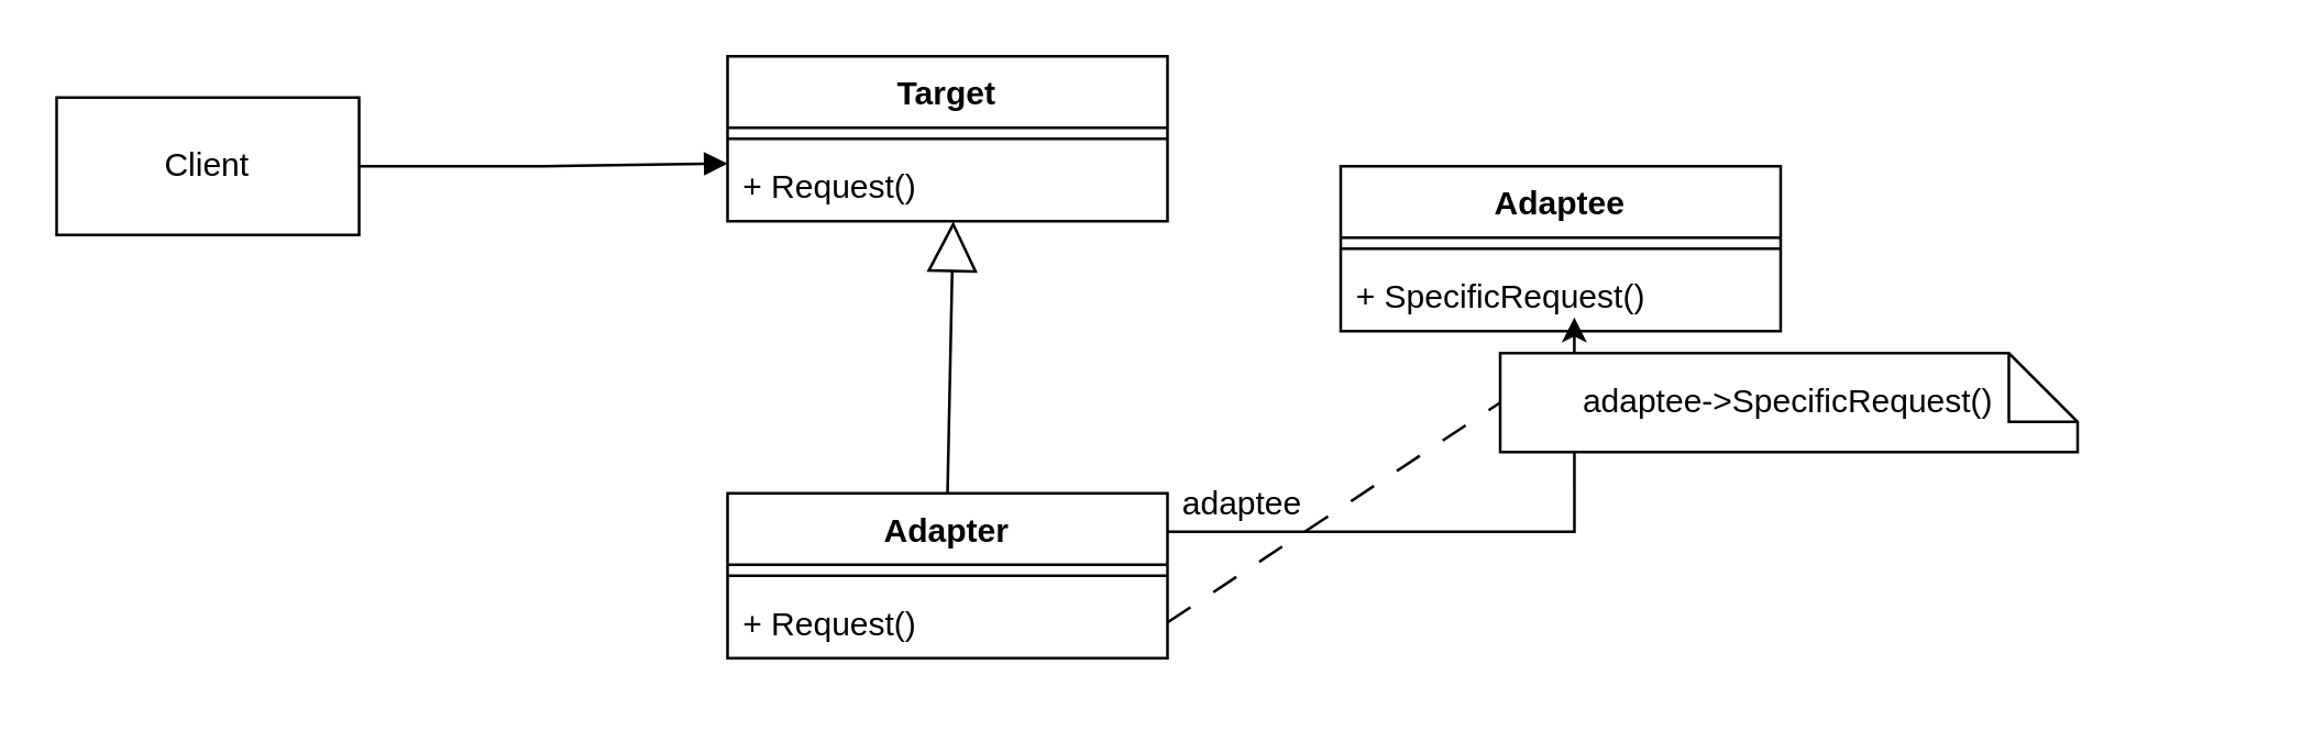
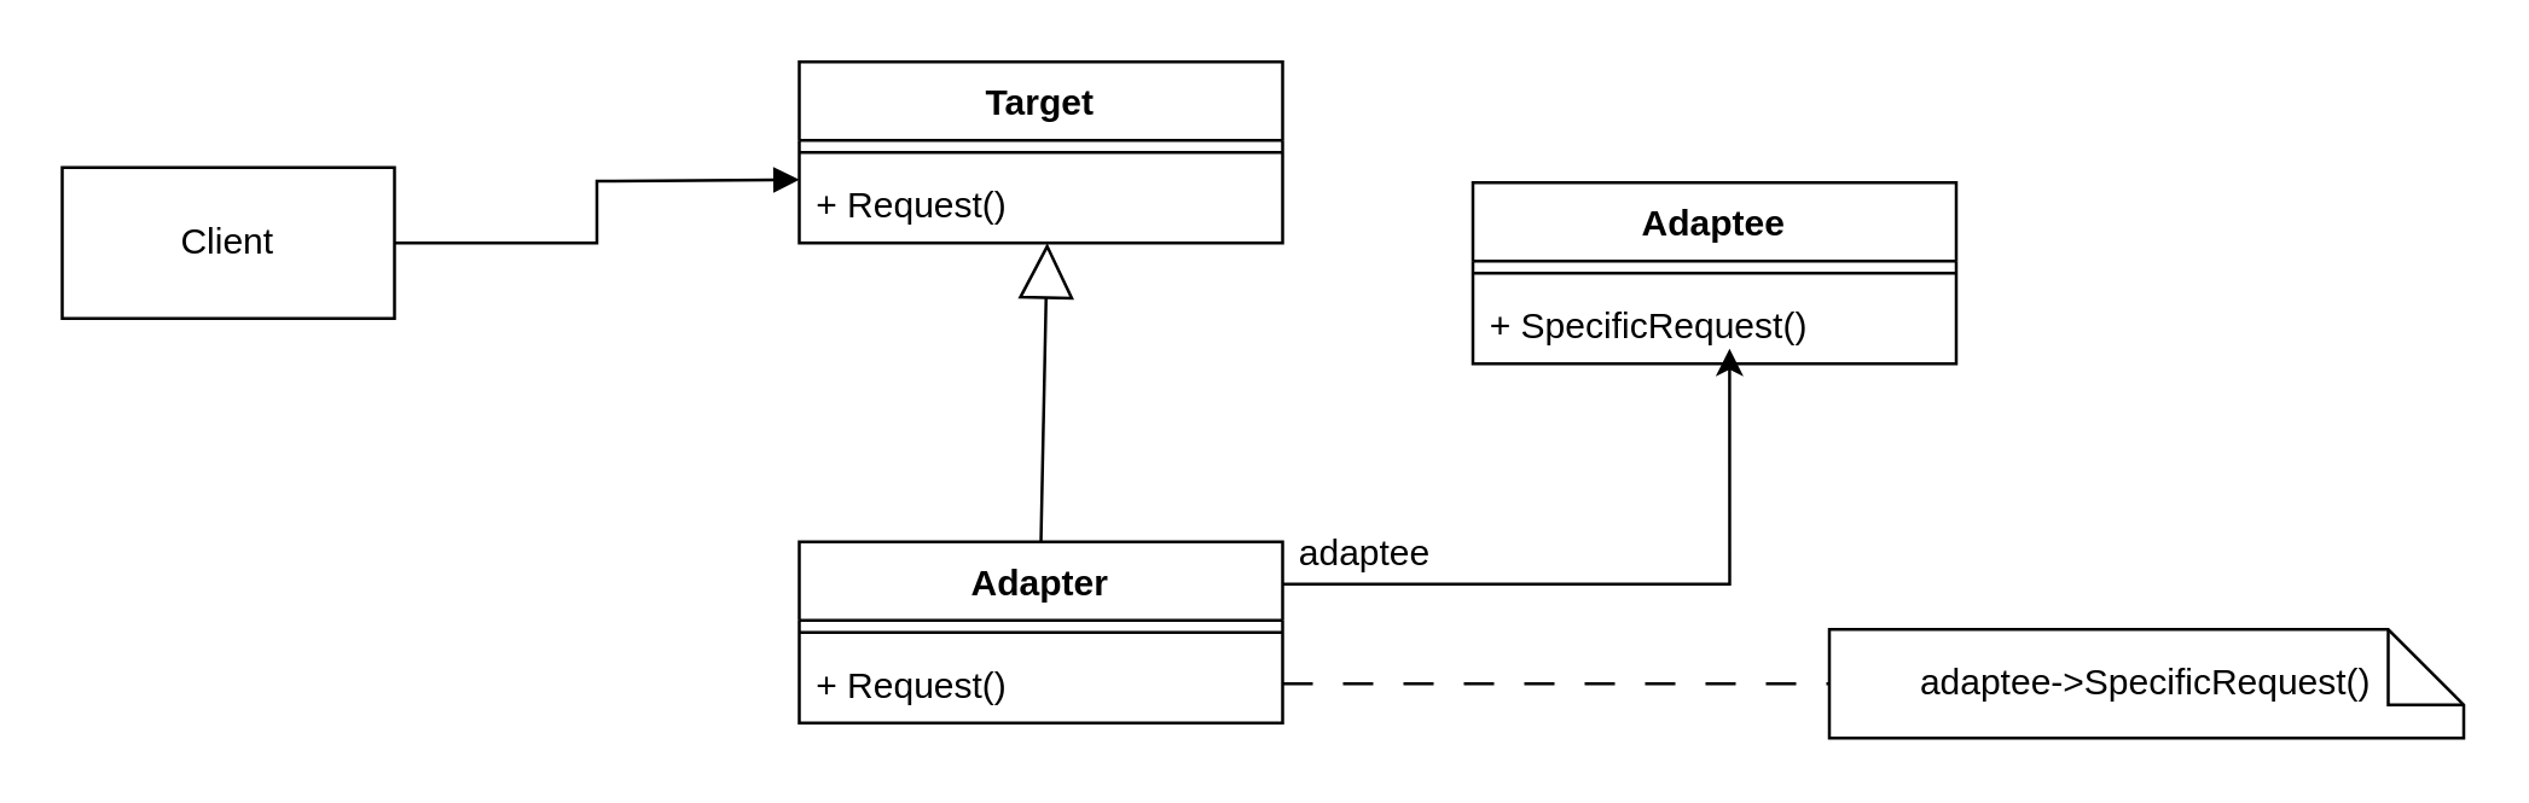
  <mxCell id="0" />
  <mxCell id="1" parent="0" />
  <mxCell id="2" value="Target" style="swimlane;fontStyle=1;align=center;verticalAlign=top;childLayout=stackLayout;horizontal=1;startSize=26;horizontalStack=0;resizeParent=1;resizeParentMax=0;resizeLast=0;collapsible=1;marginBottom=0;whiteSpace=wrap;html=1;" vertex="1" parent="1"><mxGeometry x="264" y="20" width="160" height="60" as="geometry" /></mxCell>
  <mxCell id="3" value="" style="line;strokeWidth=1;fillColor=none;align=left;verticalAlign=middle;spacingTop=-1;spacingLeft=3;spacingRight=3;rotatable=0;labelPosition=right;points=[];portConstraint=eastwest;strokeColor=inherit;" vertex="1" parent="2"><mxGeometry y="26" width="160" height="8" as="geometry" /></mxCell>
  <mxCell id="4" value="+ Request()" style="text;strokeColor=none;fillColor=none;align=left;verticalAlign=top;spacingLeft=4;spacingRight=4;overflow=hidden;rotatable=0;points=[[0,0.5],[1,0.5]];portConstraint=eastwest;whiteSpace=wrap;html=1;" vertex="1" parent="2"><mxGeometry y="34" width="160" height="26" as="geometry" /></mxCell>
- <mxCell id="5" value="Client" style="html=1;whiteSpace=wrap;" vertex="1" parent="1"><mxGeometry x="20" y="35" width="110" height="50" as="geometry" /></mxCell>
+ <mxCell id="5" value="Client" style="html=1;whiteSpace=wrap;" vertex="1" parent="1"><mxGeometry x="20" y="55" width="110" height="50" as="geometry" /></mxCell>
  <mxCell id="6" value="" style="endArrow=block;endFill=1;html=1;edgeStyle=orthogonalEdgeStyle;align=left;verticalAlign=top;rounded=0;" edge="1" parent="1" source="5"><mxGeometry x="-1" relative="1" as="geometry"><mxPoint x="44" y="57" as="sourcePoint" /><mxPoint x="264" y="59" as="targetPoint" /></mxGeometry></mxCell>
  <mxCell id="7" value="Adapter" style="swimlane;fontStyle=1;align=center;verticalAlign=top;childLayout=stackLayout;horizontal=1;startSize=26;horizontalStack=0;resizeParent=1;resizeParentMax=0;resizeLast=0;collapsible=1;marginBottom=0;whiteSpace=wrap;html=1;" vertex="1" parent="1"><mxGeometry x="264" y="179" width="160" height="60" as="geometry" /></mxCell>
  <mxCell id="8" value="" style="line;strokeWidth=1;fillColor=none;align=left;verticalAlign=middle;spacingTop=-1;spacingLeft=3;spacingRight=3;rotatable=0;labelPosition=right;points=[];portConstraint=eastwest;strokeColor=inherit;" vertex="1" parent="7"><mxGeometry y="26" width="160" height="8" as="geometry" /></mxCell>
  <mxCell id="9" value="+ Request()" style="text;strokeColor=none;fillColor=none;align=left;verticalAlign=top;spacingLeft=4;spacingRight=4;overflow=hidden;rotatable=0;points=[[0,0.5],[1,0.5]];portConstraint=eastwest;whiteSpace=wrap;html=1;" vertex="1" parent="7"><mxGeometry y="34" width="160" height="26" as="geometry" /></mxCell>
  <mxCell id="10" value="" style="endArrow=block;endSize=16;endFill=0;html=1;rounded=0;exitX=0.5;exitY=0;exitDx=0;exitDy=0;entryX=0.513;entryY=1;entryDx=0;entryDy=0;entryPerimeter=0;" edge="1" parent="1" source="7" target="4"><mxGeometry width="160" relative="1" as="geometry"><mxPoint x="107" y="287" as="sourcePoint" /><mxPoint x="267" y="287" as="targetPoint" /></mxGeometry></mxCell>
  <mxCell id="11" value="Adaptee" style="swimlane;fontStyle=1;align=center;verticalAlign=top;childLayout=stackLayout;horizontal=1;startSize=26;horizontalStack=0;resizeParent=1;resizeParentMax=0;resizeLast=0;collapsible=1;marginBottom=0;whiteSpace=wrap;html=1;" vertex="1" parent="1"><mxGeometry x="487" y="60" width="160" height="60" as="geometry" /></mxCell>
  <mxCell id="12" value="" style="line;strokeWidth=1;fillColor=none;align=left;verticalAlign=middle;spacingTop=-1;spacingLeft=3;spacingRight=3;rotatable=0;labelPosition=right;points=[];portConstraint=eastwest;strokeColor=inherit;" vertex="1" parent="11"><mxGeometry y="26" width="160" height="8" as="geometry" /></mxCell>
  <mxCell id="13" value="+ SpecificRequest()" style="text;strokeColor=none;fillColor=none;align=left;verticalAlign=top;spacingLeft=4;spacingRight=4;overflow=hidden;rotatable=0;points=[[0,0.5],[1,0.5]];portConstraint=eastwest;whiteSpace=wrap;html=1;" vertex="1" parent="11"><mxGeometry y="34" width="160" height="26" as="geometry" /></mxCell>
  <mxCell id="14" style="edgeStyle=orthogonalEdgeStyle;rounded=0;orthogonalLoop=1;jettySize=auto;html=1;entryX=0.531;entryY=1;entryDx=0;entryDy=0;entryPerimeter=0;" edge="1" parent="1"><mxGeometry relative="1" as="geometry"><mxPoint x="424" y="193" as="sourcePoint" /><mxPoint x="571.96" y="115" as="targetPoint" /><Array as="points"><mxPoint x="572" y="193" /></Array></mxGeometry></mxCell>
  <mxCell id="15" value="adaptee" style="text;html=1;align=center;verticalAlign=middle;resizable=0;points=[];autosize=1;strokeColor=none;fillColor=none;" vertex="1" parent="1"><mxGeometry x="420" y="170" width="61" height="26" as="geometry" /></mxCell>
- <mxCell id="16" value="adaptee-&amp;gt;SpecificRequest()" style="shape=note2;boundedLbl=1;whiteSpace=wrap;html=1;size=25;verticalAlign=middle;align=center;labelPosition=center;verticalLabelPosition=middle;" vertex="1" parent="1"><mxGeometry x="545" y="128" width="210" height="36" as="geometry" /></mxCell>
+ <mxCell id="16" value="adaptee-&amp;gt;SpecificRequest()" style="shape=note2;boundedLbl=1;whiteSpace=wrap;html=1;size=25;verticalAlign=middle;align=center;labelPosition=center;verticalLabelPosition=middle;" vertex="1" parent="1"><mxGeometry x="605" y="208" width="210" height="36" as="geometry" /></mxCell>
  <mxCell id="17" value="" style="endArrow=none;startArrow=none;endFill=0;startFill=0;endSize=8;html=1;verticalAlign=bottom;dashed=1;labelBackgroundColor=none;dashPattern=10 10;rounded=0;exitX=1;exitY=0.5;exitDx=0;exitDy=0;entryX=0;entryY=0.5;entryDx=0;entryDy=0;entryPerimeter=0;" edge="1" parent="1" source="9" target="16"><mxGeometry width="160" relative="1" as="geometry"><mxPoint x="554" y="294" as="sourcePoint" /><mxPoint x="714" y="294" as="targetPoint" /></mxGeometry></mxCell>
